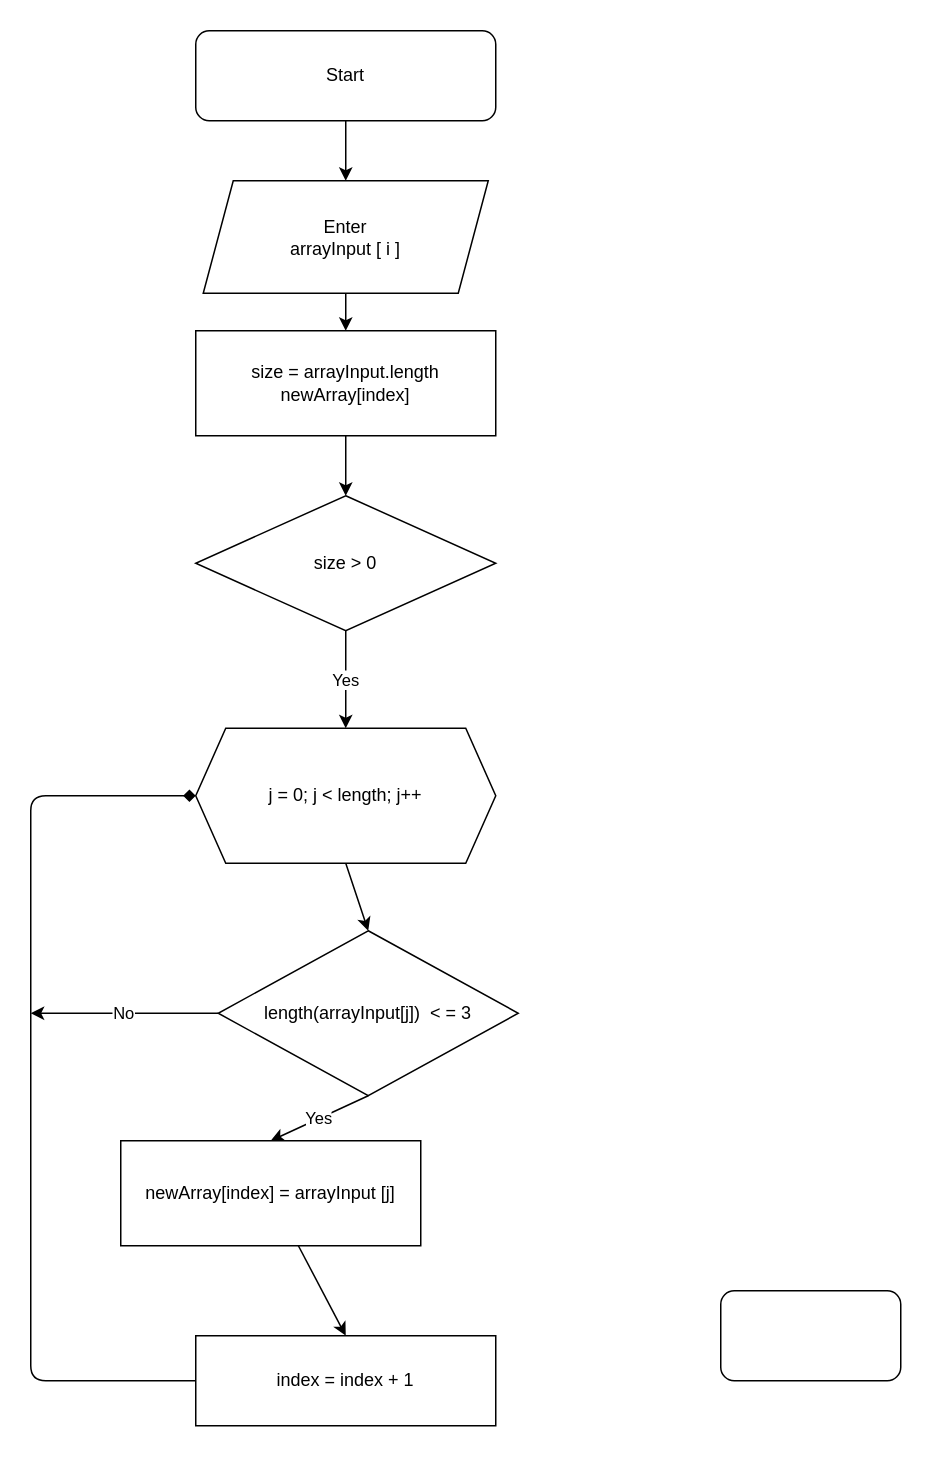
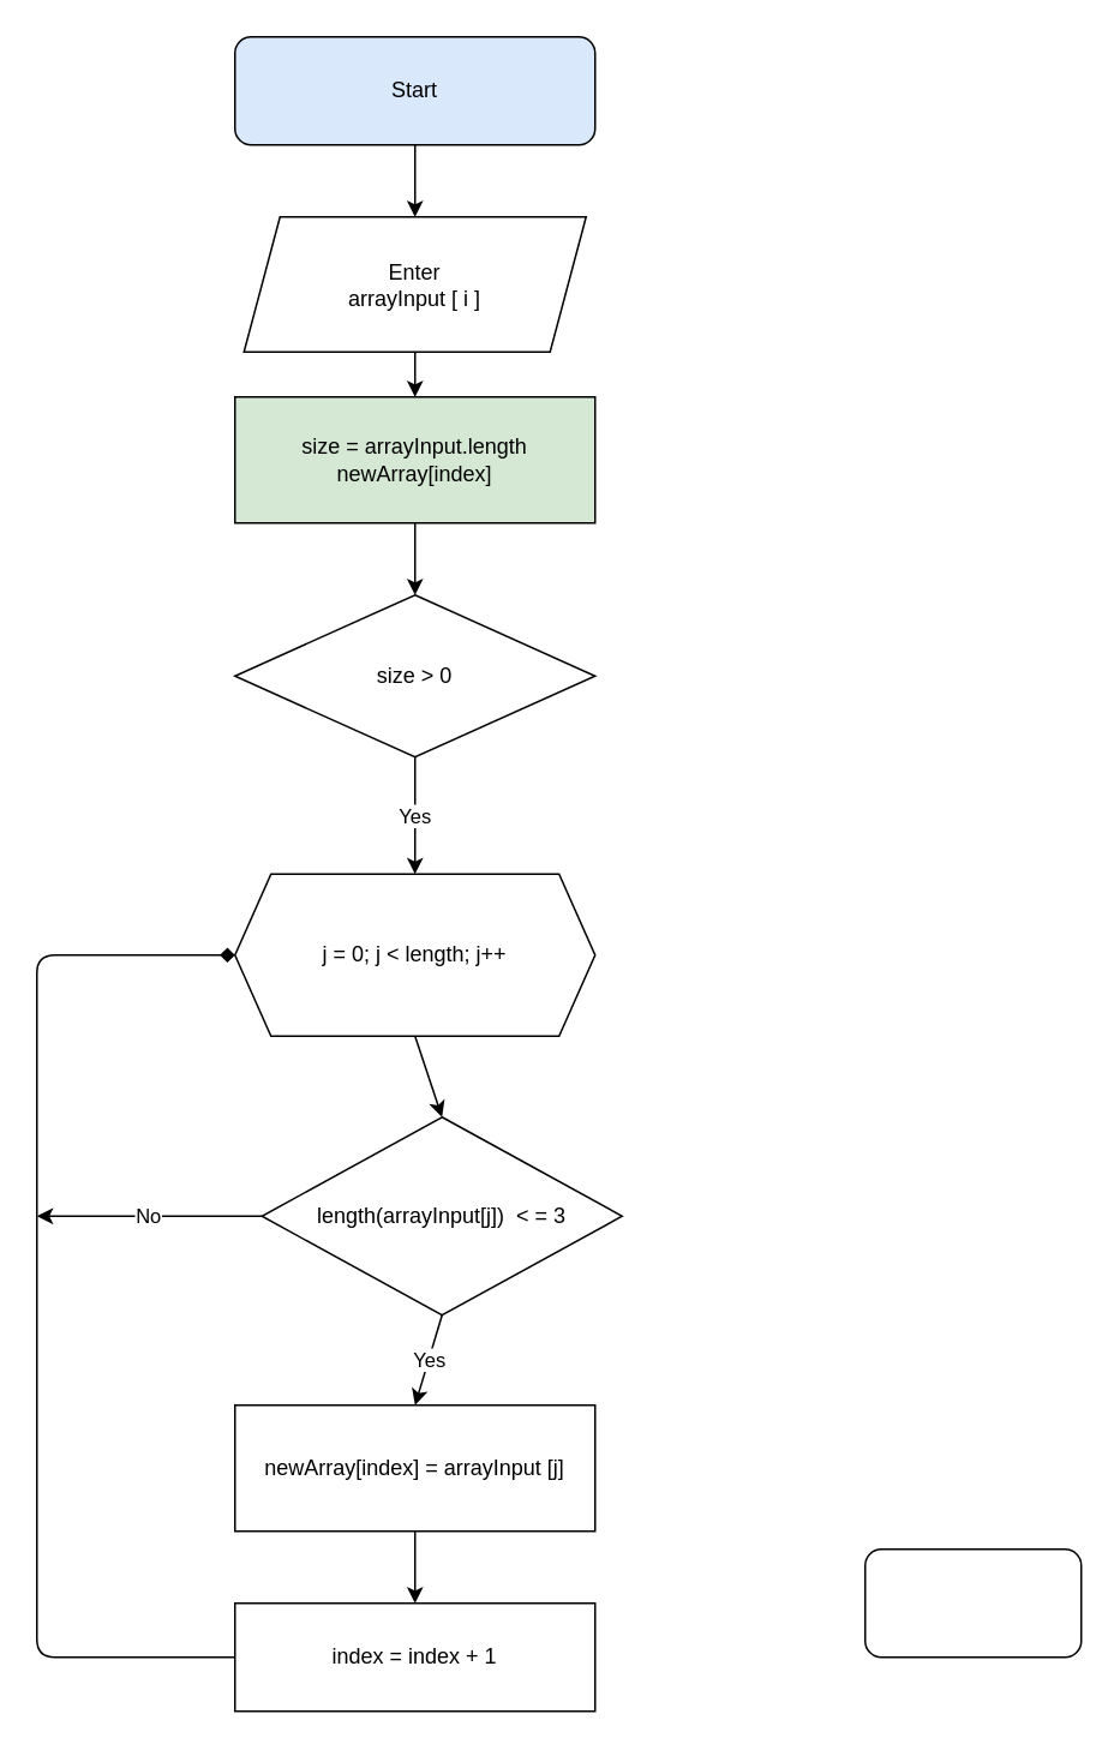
  <mxCell id="0" />
  <mxCell id="1" parent="0" />
  <mxCell id="2" style="edgeStyle=none;html=1;exitX=0.5;exitY=1;exitDx=0;exitDy=0;entryX=0.5;entryY=0;entryDx=0;entryDy=0;" edge="1" parent="1" source="3" target="5"><mxGeometry relative="1" as="geometry" /></mxCell>
- <mxCell id="3" value="Start" style="rounded=1;whiteSpace=wrap;html=1;" vertex="1" parent="1"><mxGeometry x="130" y="20" width="200" height="60" as="geometry" /></mxCell>
+ <mxCell id="3" value="Start" style="rounded=1;whiteSpace=wrap;html=1;fillColor=#dae8fc;" vertex="1" parent="1"><mxGeometry x="130" y="20" width="200" height="60" as="geometry" /></mxCell>
  <mxCell id="4" style="edgeStyle=none;html=1;exitX=0.5;exitY=1;exitDx=0;exitDy=0;entryX=0.5;entryY=0;entryDx=0;entryDy=0;" edge="1" parent="1" source="5" target="7"><mxGeometry relative="1" as="geometry" /></mxCell>
  <mxCell id="5" value="Enter&lt;br&gt;arrayInput [ i ]" style="shape=parallelogram;perimeter=parallelogramPerimeter;whiteSpace=wrap;html=1;fixedSize=1;" vertex="1" parent="1"><mxGeometry x="135" y="120" width="190" height="75" as="geometry" /></mxCell>
  <mxCell id="6" style="edgeStyle=none;html=1;exitX=0.5;exitY=1;exitDx=0;exitDy=0;" edge="1" parent="1" source="7" target="9"><mxGeometry relative="1" as="geometry" /></mxCell>
- <mxCell id="7" value="size = arrayInput.length&lt;br&gt;newArray[index]" style="rounded=0;whiteSpace=wrap;html=1;" vertex="1" parent="1"><mxGeometry x="130" y="220" width="200" height="70" as="geometry" /></mxCell>
+ <mxCell id="7" value="size = arrayInput.length&lt;br&gt;newArray[index]" style="rounded=0;whiteSpace=wrap;html=1;fillColor=#d5e8d4;" vertex="1" parent="1"><mxGeometry x="130" y="220" width="200" height="70" as="geometry" /></mxCell>
  <mxCell id="8" value="Yes" style="edgeStyle=none;html=1;exitX=0.5;exitY=1;exitDx=0;exitDy=0;entryX=0.5;entryY=0;entryDx=0;entryDy=0;" edge="1" parent="1" source="9" target="11"><mxGeometry relative="1" as="geometry" /></mxCell>
  <mxCell id="9" value="size &amp;gt; 0" style="rhombus;whiteSpace=wrap;html=1;" vertex="1" parent="1"><mxGeometry x="130" y="330" width="200" height="90" as="geometry" /></mxCell>
  <mxCell id="10" style="edgeStyle=none;html=1;exitX=0.5;exitY=1;exitDx=0;exitDy=0;entryX=0.5;entryY=0;entryDx=0;entryDy=0;" edge="1" parent="1" source="11" target="14"><mxGeometry relative="1" as="geometry" /></mxCell>
  <mxCell id="11" value="j = 0; j &amp;lt; length; j++" style="shape=hexagon;perimeter=hexagonPerimeter2;whiteSpace=wrap;html=1;fixedSize=1;" vertex="1" parent="1"><mxGeometry x="130" y="485" width="200" height="90" as="geometry" /></mxCell>
  <mxCell id="12" value="Yes" style="edgeStyle=none;html=1;exitX=0.5;exitY=1;exitDx=0;exitDy=0;entryX=0.5;entryY=0;entryDx=0;entryDy=0;" edge="1" parent="1" source="14" target="16"><mxGeometry relative="1" as="geometry" /></mxCell>
  <mxCell id="13" value="No" style="edgeStyle=none;html=1;" edge="1" parent="1" source="14"><mxGeometry relative="1" as="geometry"><mxPoint x="20" y="675" as="targetPoint" /><Array as="points"><mxPoint x="80" y="675" /></Array></mxGeometry></mxCell>
  <mxCell id="14" value="length(arrayInput[j])&amp;nbsp; &amp;lt; = 3" style="rhombus;whiteSpace=wrap;html=1;" vertex="1" parent="1"><mxGeometry x="145" y="620" width="200" height="110" as="geometry" /></mxCell>
  <mxCell id="15" style="edgeStyle=none;html=1;entryX=0.5;entryY=0;entryDx=0;entryDy=0;" edge="1" parent="1" source="16" target="18"><mxGeometry relative="1" as="geometry" /></mxCell>
- <mxCell id="16" value="newArray[index] = arrayInput [j]" style="rounded=0;whiteSpace=wrap;html=1;" vertex="1" parent="1"><mxGeometry x="80" y="760" width="200" height="70" as="geometry" /></mxCell>
+ <mxCell id="16" value="newArray[index] = arrayInput [j]" style="rounded=0;whiteSpace=wrap;html=1;" vertex="1" parent="1"><mxGeometry x="130" y="780" width="200" height="70" as="geometry" /></mxCell>
  <mxCell id="17" style="edgeStyle=none;html=1;entryX=0;entryY=0.5;entryDx=0;entryDy=0;endArrow=diamond;" edge="1" parent="1" source="18" target="11"><mxGeometry relative="1" as="geometry"><Array as="points"><mxPoint x="20" y="920" /><mxPoint x="20" y="530" /></Array></mxGeometry></mxCell>
  <mxCell id="18" value="index = index + 1" style="rounded=0;whiteSpace=wrap;html=1;" vertex="1" parent="1"><mxGeometry x="130" y="890" width="200" height="60" as="geometry" /></mxCell>
  <mxCell id="19" value="" style="rounded=1;whiteSpace=wrap;html=1;" vertex="1" parent="1"><mxGeometry x="480" y="860" width="120" height="60" as="geometry" /></mxCell>
